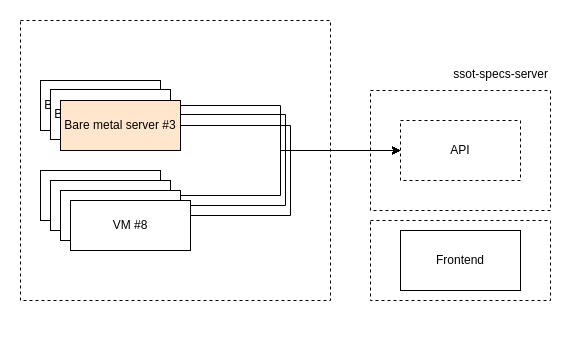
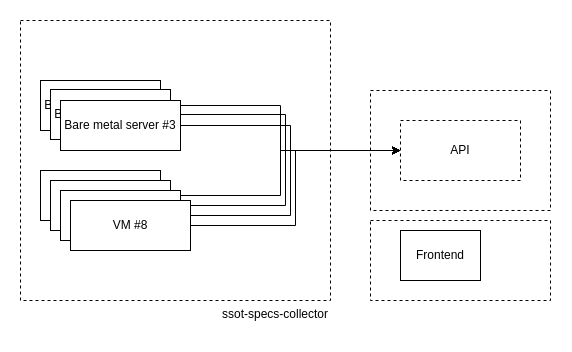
  <mxCell id="0" />
  <mxCell id="1" parent="0" />
  <mxCell id="2" value="" style="rounded=0;whiteSpace=wrap;html=1;fillColor=none;dashed=1;" parent="1" vertex="1"><mxGeometry x="20" y="20" width="310" height="280" as="geometry" /></mxCell>
  <mxCell id="3" value="" style="rounded=0;whiteSpace=wrap;html=1;fillColor=none;dashed=1;" parent="1" vertex="1"><mxGeometry x="370" y="220" width="180" height="80" as="geometry" /></mxCell>
  <mxCell id="4" value="" style="rounded=0;whiteSpace=wrap;html=1;fillColor=none;dashed=1;" parent="1" vertex="1"><mxGeometry x="370" y="90" width="180" height="120" as="geometry" /></mxCell>
  <mxCell id="5" style="edgeStyle=orthogonalEdgeStyle;rounded=0;orthogonalLoop=1;jettySize=auto;html=1;entryX=0;entryY=0.5;entryDx=0;entryDy=0;" parent="1" source="6" target="20" edge="1"><mxGeometry relative="1" as="geometry" /></mxCell>
  <mxCell id="6" value="Bare metal server #1" style="rounded=0;whiteSpace=wrap;html=1;" parent="1" vertex="1"><mxGeometry x="40" y="80" width="120" height="50" as="geometry" /></mxCell>
  <mxCell id="7" style="edgeStyle=orthogonalEdgeStyle;rounded=0;orthogonalLoop=1;jettySize=auto;html=1;entryX=0;entryY=0.5;entryDx=0;entryDy=0;" parent="1" source="8" target="20" edge="1"><mxGeometry relative="1" as="geometry" /></mxCell>
  <mxCell id="8" value="VM #1" style="rounded=0;whiteSpace=wrap;html=1;" parent="1" vertex="1"><mxGeometry x="40" y="170" width="120" height="50" as="geometry" /></mxCell>
  <mxCell id="9" style="edgeStyle=orthogonalEdgeStyle;rounded=0;orthogonalLoop=1;jettySize=auto;html=1;entryX=0;entryY=0.5;entryDx=0;entryDy=0;" parent="1" source="10" target="20" edge="1"><mxGeometry relative="1" as="geometry" /></mxCell>
  <mxCell id="10" value="VM #2" style="rounded=0;whiteSpace=wrap;html=1;" parent="1" vertex="1"><mxGeometry x="50" y="180" width="120" height="50" as="geometry" /></mxCell>
  <mxCell id="11" style="edgeStyle=orthogonalEdgeStyle;rounded=0;orthogonalLoop=1;jettySize=auto;html=1;entryX=0;entryY=0.5;entryDx=0;entryDy=0;" parent="1" source="12" target="20" edge="1"><mxGeometry relative="1" as="geometry" /></mxCell>
  <mxCell id="12" value="VM #3" style="rounded=0;whiteSpace=wrap;html=1;" parent="1" vertex="1"><mxGeometry x="60" y="190" width="120" height="50" as="geometry" /></mxCell>
+ <mxCell id="13" style="edgeStyle=orthogonalEdgeStyle;rounded=0;orthogonalLoop=1;jettySize=auto;html=1;entryX=0;entryY=0.5;entryDx=0;entryDy=0;" parent="1" source="14" target="20" edge="1"><mxGeometry relative="1" as="geometry" /></mxCell>
  <mxCell id="14" value="VM #8" style="rounded=0;whiteSpace=wrap;html=1;" parent="1" vertex="1"><mxGeometry x="70" y="200" width="120" height="50" as="geometry" /></mxCell>
  <mxCell id="15" style="edgeStyle=orthogonalEdgeStyle;rounded=0;orthogonalLoop=1;jettySize=auto;html=1;entryX=0;entryY=0.5;entryDx=0;entryDy=0;" parent="1" source="16" target="20" edge="1"><mxGeometry relative="1" as="geometry" /></mxCell>
  <mxCell id="16" value="Bare metal server #2" style="rounded=0;whiteSpace=wrap;html=1;" parent="1" vertex="1"><mxGeometry x="50" y="89" width="120" height="50" as="geometry" /></mxCell>
  <mxCell id="17" style="edgeStyle=orthogonalEdgeStyle;rounded=0;orthogonalLoop=1;jettySize=auto;html=1;entryX=0;entryY=0.5;entryDx=0;entryDy=0;" parent="1" source="18" target="20" edge="1"><mxGeometry relative="1" as="geometry" /></mxCell>
- <mxCell id="18" value="Bare metal server #3" style="rounded=0;whiteSpace=wrap;html=1;fillColor=#ffe6cc;" parent="1" vertex="1"><mxGeometry x="60" y="100" width="120" height="50" as="geometry" /></mxCell>
- <mxCell id="19" value="Frontend" style="whiteSpace=wrap;html=1;" parent="1" vertex="1"><mxGeometry x="400" y="230" width="120" height="60" as="geometry" /></mxCell>
+ <mxCell id="18" value="Bare metal server #3" style="rounded=0;whiteSpace=wrap;html=1;" parent="1" vertex="1"><mxGeometry x="60" y="100" width="120" height="50" as="geometry" /></mxCell>
+ <mxCell id="19" value="Frontend" style="whiteSpace=wrap;html=1;" parent="1" vertex="1"><mxGeometry x="400" y="230" width="80" height="50" as="geometry" /></mxCell>
  <mxCell id="20" value="API" style="whiteSpace=wrap;html=1;dashed=1;" parent="1" vertex="1"><mxGeometry x="400" y="120" width="120" height="60" as="geometry" /></mxCell>
- <mxCell id="22" value="ssot-specs-server" style="text;html=1;strokeColor=none;fillColor=none;align=right;verticalAlign=top;whiteSpace=wrap;rounded=0;" parent="1" vertex="1"><mxGeometry x="390" y="60" width="160" height="30" as="geometry" /></mxCell>
+ <mxCell id="21" value="ssot-specs-collector" style="text;html=1;strokeColor=none;fillColor=none;align=right;verticalAlign=top;whiteSpace=wrap;rounded=0;" parent="1" vertex="1"><mxGeometry x="170" y="300" width="160" height="30" as="geometry" /></mxCell>
